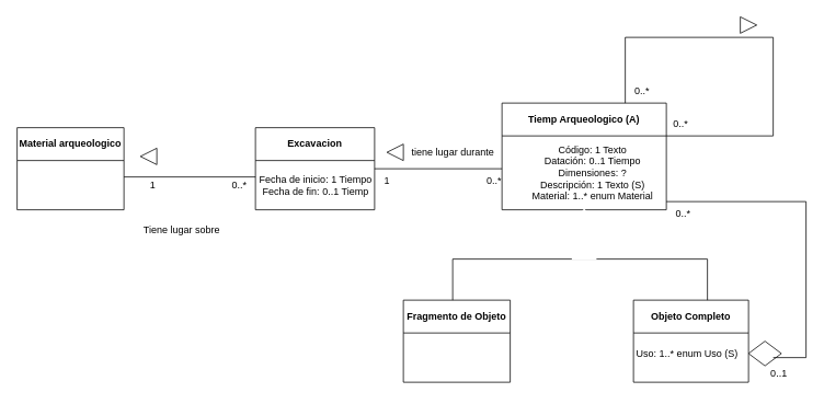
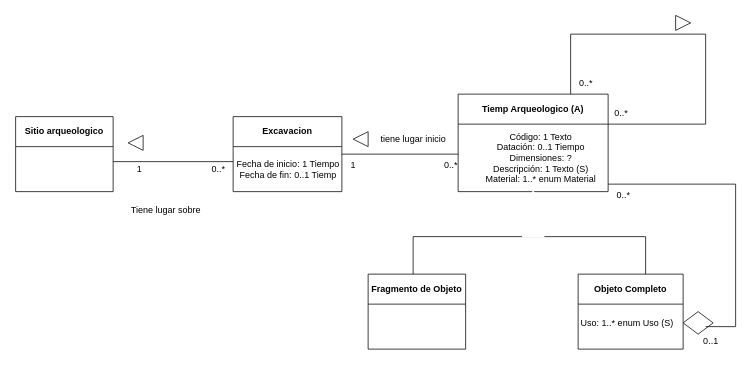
  <mxCell id="0" />
  <mxCell id="1" parent="0" />
- <mxCell id="2" value="Material arqueologico" style="swimlane;whiteSpace=wrap;html=1;startSize=40;" vertex="1" parent="1"><mxGeometry y="155" width="130" height="100" as="geometry" x="20" /></mxCell>
+ <mxCell id="2" value="Sitio arqueologico" style="swimlane;whiteSpace=wrap;html=1;startSize=40;" vertex="1" parent="1"><mxGeometry y="155" width="130" height="100" as="geometry" x="20" /></mxCell>
  <mxCell id="3" value="Excavacion" style="swimlane;whiteSpace=wrap;html=1;startSize=40;" vertex="1" parent="1"><mxGeometry x="310" y="155" width="145" height="100" as="geometry" /></mxCell>
  <mxCell id="4" value="Fecha de inicio: 1 Tiempo&lt;br/&gt;Fecha de fin: 0..1 Tiemp" style="text;html=1;align=center;verticalAlign=middle;resizable=0;points=[];autosize=1;strokeColor=none;fillColor=none;" vertex="1" parent="3"><mxGeometry x="-7.5" y="50" width="160" height="40" as="geometry" /></mxCell>
  <mxCell id="5" value="Tiemp Arqueologico (A)" style="swimlane;whiteSpace=wrap;html=1;startSize=40;" vertex="1" parent="1"><mxGeometry x="610" y="125" width="200" height="130" as="geometry" /></mxCell>
  <mxCell id="6" value="Código: 1 Texto&lt;br/&gt;Datación: 0..1 Tiempo&lt;br/&gt;Dimensiones: ?&lt;br/&gt;Descripción: 1 Texto (S)&lt;br/&gt;Material: 1..* enum Material" style="text;html=1;align=center;verticalAlign=middle;resizable=0;points=[];autosize=1;strokeColor=none;fillColor=none;" vertex="1" parent="5"><mxGeometry x="25" y="40" width="170" height="90" as="geometry" /></mxCell>
  <mxCell id="7" value="" style="endArrow=none;html=1;entryX=0.047;entryY=0.25;entryDx=0;entryDy=0;entryPerimeter=0;" edge="1" parent="1" target="4"><mxGeometry width="50" height="50" relative="1" as="geometry"><mxPoint x="150" y="215" as="sourcePoint" /><mxPoint x="220" y="165" as="targetPoint" /></mxGeometry></mxCell>
  <mxCell id="8" value="Tiene lugar sobre" style="text;html=1;align=center;verticalAlign=middle;resizable=0;points=[];autosize=1;strokeColor=none;fillColor=none;" vertex="1" parent="1"><mxGeometry x="160" y="265" width="120" height="30" as="geometry" /></mxCell>
  <mxCell id="9" value="1" style="text;html=1;align=center;verticalAlign=middle;resizable=0;points=[];autosize=1;strokeColor=none;fillColor=none;" vertex="1" parent="1"><mxGeometry x="170" y="210" width="30" height="30" as="geometry" /></mxCell>
  <mxCell id="10" value="0..*" style="text;html=1;align=center;verticalAlign=middle;resizable=0;points=[];autosize=1;strokeColor=none;fillColor=none;" vertex="1" parent="1"><mxGeometry x="270" y="210" width="40" height="30" as="geometry" /></mxCell>
  <mxCell id="11" value="" style="endArrow=none;html=1;entryX=0.047;entryY=0.75;entryDx=0;entryDy=0;entryPerimeter=0;" edge="1" parent="1"><mxGeometry width="50" height="50" relative="1" as="geometry"><mxPoint x="455" y="205" as="sourcePoint" /><mxPoint x="610.02" y="205" as="targetPoint" /></mxGeometry></mxCell>
  <mxCell id="12" value="" style="endArrow=none;html=1;" edge="1" parent="1"><mxGeometry width="50" height="50" relative="1" as="geometry"><mxPoint x="760" y="125" as="sourcePoint" /><mxPoint x="760" y="45" as="targetPoint" /></mxGeometry></mxCell>
  <mxCell id="13" value="" style="endArrow=none;html=1;" edge="1" parent="1"><mxGeometry width="50" height="50" relative="1" as="geometry"><mxPoint x="760" y="45" as="sourcePoint" /><mxPoint x="940" y="45" as="targetPoint" /></mxGeometry></mxCell>
  <mxCell id="14" value="" style="endArrow=none;html=1;" edge="1" parent="1"><mxGeometry width="50" height="50" relative="1" as="geometry"><mxPoint x="940" y="165" as="sourcePoint" /><mxPoint x="940" y="45" as="targetPoint" /></mxGeometry></mxCell>
  <mxCell id="15" value="" style="endArrow=none;html=1;" edge="1" parent="1"><mxGeometry width="50" height="50" relative="1" as="geometry"><mxPoint x="810" y="165" as="sourcePoint" /><mxPoint x="940" y="165" as="targetPoint" /></mxGeometry></mxCell>
  <mxCell id="16" value="" style="triangle;whiteSpace=wrap;html=1;" vertex="1" parent="1"><mxGeometry x="900" y="20" width="20" height="20" as="geometry" /></mxCell>
  <mxCell id="17" value="" style="triangle;whiteSpace=wrap;html=1;direction=west;" vertex="1" parent="1"><mxGeometry x="470" y="175" width="20" height="20" as="geometry" /></mxCell>
- <mxCell id="18" value="tiene lugar durante" style="text;html=1;align=center;verticalAlign=middle;resizable=0;points=[];autosize=1;strokeColor=none;fillColor=none;" vertex="1" parent="1"><mxGeometry x="490" y="170" width="120" height="30" as="geometry" /></mxCell>
+ <mxCell id="18" value="tiene lugar inicio" style="text;html=1;align=center;verticalAlign=middle;resizable=0;points=[];autosize=1;strokeColor=none;fillColor=none;" vertex="1" parent="1"><mxGeometry x="490" y="170" width="120" height="30" as="geometry" /></mxCell>
  <mxCell id="19" value="" style="triangle;whiteSpace=wrap;html=1;direction=west;" vertex="1" parent="1"><mxGeometry x="170" y="180" width="20" height="20" as="geometry" /></mxCell>
  <mxCell id="20" value="1" style="text;html=1;align=center;verticalAlign=middle;resizable=0;points=[];autosize=1;strokeColor=none;fillColor=none;" vertex="1" parent="1"><mxGeometry x="455" y="205" width="30" height="30" as="geometry" /></mxCell>
  <mxCell id="21" value="0..*" style="text;html=1;align=center;verticalAlign=middle;resizable=0;points=[];autosize=1;strokeColor=none;fillColor=none;" vertex="1" parent="1"><mxGeometry x="580" y="205" width="40" height="30" as="geometry" /></mxCell>
  <mxCell id="22" value="0..*" style="text;html=1;align=center;verticalAlign=middle;resizable=0;points=[];autosize=1;strokeColor=none;fillColor=none;" vertex="1" parent="1"><mxGeometry x="760" y="95" width="40" height="30" as="geometry" /></mxCell>
  <mxCell id="23" value="0..*" style="text;html=1;align=center;verticalAlign=middle;resizable=0;points=[];autosize=1;strokeColor=none;fillColor=none;" vertex="1" parent="1"><mxGeometry x="807" y="135" width="40" height="30" as="geometry" /></mxCell>
  <mxCell id="24" value="Fragmento de Objeto" style="swimlane;whiteSpace=wrap;html=1;startSize=40;" vertex="1" parent="1"><mxGeometry x="490" y="365" width="130" height="100" as="geometry" /></mxCell>
  <mxCell id="25" value="Objeto Completo" style="swimlane;whiteSpace=wrap;html=1;startSize=40;" vertex="1" parent="1"><mxGeometry x="770" y="365" width="140" height="100" as="geometry" /></mxCell>
  <mxCell id="26" value="Uso: 1..* enum Uso (S)" style="text;html=1;align=center;verticalAlign=middle;resizable=0;points=[];autosize=1;strokeColor=none;fillColor=none;" vertex="1" parent="25"><mxGeometry x="-10" y="50" width="150" height="30" as="geometry" /></mxCell>
  <mxCell id="27" value="" style="rhombus;whiteSpace=wrap;html=1;fillColor=#FFFFFF;" vertex="1" parent="1"><mxGeometry x="910" y="415" width="40" height="30" as="geometry" /></mxCell>
  <mxCell id="28" value="" style="endArrow=none;html=1;" edge="1" parent="1"><mxGeometry width="50" height="50" relative="1" as="geometry"><mxPoint x="940" y="435" as="sourcePoint" /><mxPoint x="980" y="435" as="targetPoint" /></mxGeometry></mxCell>
  <mxCell id="29" value="" style="endArrow=none;html=1;" edge="1" parent="1"><mxGeometry width="50" height="50" relative="1" as="geometry"><mxPoint x="980" y="435" as="sourcePoint" /><mxPoint x="980" y="245" as="targetPoint" /></mxGeometry></mxCell>
  <mxCell id="30" value="" style="endArrow=none;html=1;" edge="1" parent="1"><mxGeometry width="50" height="50" relative="1" as="geometry"><mxPoint x="810" y="245" as="sourcePoint" /><mxPoint x="980" y="245" as="targetPoint" /></mxGeometry></mxCell>
  <mxCell id="31" value="&amp;nbsp;0..1" style="text;html=1;align=center;verticalAlign=middle;resizable=0;points=[];autosize=1;strokeColor=none;fillColor=none;" vertex="1" parent="1"><mxGeometry x="920" y="440" width="50" height="30" as="geometry" /></mxCell>
  <mxCell id="32" value="" style="endArrow=none;html=1;" edge="1" parent="1"><mxGeometry width="50" height="50" relative="1" as="geometry"><mxPoint x="550" y="365" as="sourcePoint" /><mxPoint x="550" y="315" as="targetPoint" /></mxGeometry></mxCell>
  <mxCell id="33" value="" style="endArrow=none;html=1;" edge="1" parent="1"><mxGeometry width="50" height="50" relative="1" as="geometry"><mxPoint x="860" y="365" as="sourcePoint" /><mxPoint x="860" y="315" as="targetPoint" /></mxGeometry></mxCell>
  <mxCell id="34" value="" style="endArrow=none;html=1;" edge="1" parent="1"><mxGeometry width="50" height="50" relative="1" as="geometry"><mxPoint x="550" y="315" as="sourcePoint" /><mxPoint x="860" y="315" as="targetPoint" /></mxGeometry></mxCell>
  <mxCell id="35" value="" style="verticalLabelPosition=bottom;verticalAlign=top;html=1;strokeWidth=2;shape=mxgraph.arrows2.arrow;dy=0.6;dx=40;notch=0;direction=north;strokeColor=#FFFFFF;fillColor=#FFFFFF;" vertex="1" parent="1"><mxGeometry x="675" y="255" width="70" height="60" as="geometry" /></mxCell>
  <mxCell id="36" value="0..*" style="text;html=1;align=center;verticalAlign=middle;resizable=0;points=[];autosize=1;strokeColor=none;fillColor=none;" vertex="1" parent="1"><mxGeometry x="810" y="245" width="40" height="30" as="geometry" /></mxCell>
